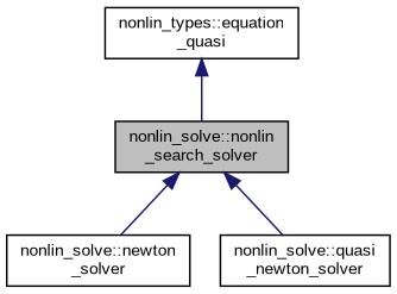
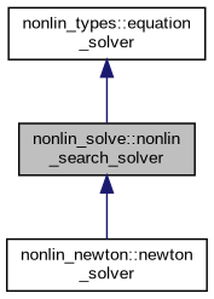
  digraph {
    fontname="Liberation Sans"
    node [color=black fillcolor=white fontname="Liberation Sans" fontsize=10 shape=record style=filled]
    edge [color=midnightblue dir=back fontname="Liberation Sans" fontsize=10 labelfontname=Helvetica labelfontsize=10 style=solid]
    n1 [fillcolor=grey75 fontcolor=black height=0.2 label="nonlin_solve::nonlin\l_search_solver" width=0.4]
-   n2 [height=0.2 label="nonlin_solve::newton\l_solver" width=0.4]
-   n3 [height=0.2 label="nonlin_solve::quasi\l_newton_solver" width=0.4]
-   n4 [height=0.2 label="nonlin_types::equation\l_quasi" width=0.4]
+   n2 [height=0.2 label="nonlin_newton::newton\l_solver" width=0.4]
+   n4 [height=0.2 label="nonlin_types::equation\l_solver" width=0.4]
    n1 -> n2
-   n1 -> n3
    n4 -> n1
  }
